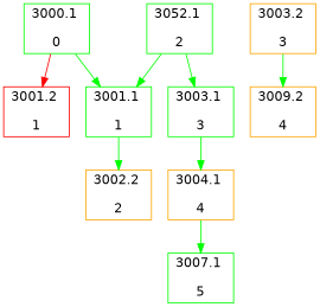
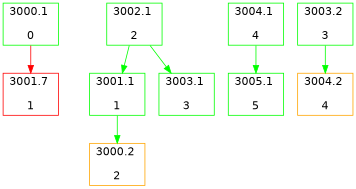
  digraph {
    rankdir=TB
    node [color=Green fontname=Helvetica shape=box]
    edge [color=Green]
    n1 [label="3000.1 \n\n0"]
    n2 [label="3001.1 \n\n1"]
-   n3 [color=Red label="3001.2 \n\n1"]
-   n4 [color=Orange label="3002.2 \n\n2"]
-   n5 [label="3052.1 \n\n2"]
+   n3 [color=Red label="3001.7 \n\n1"]
+   n4 [color=Orange label="3000.2 \n\n2"]
+   n5 [label="3002.1 \n\n2"]
    n6 [label="3003.1 \n\n3"]
-   n7 [color=Orange label="3004.1 \n\n4"]
-   n8 [color=Orange label="3003.2 \n\n3"]
-   n9 [color=Orange label="3009.2 \n\n4"]
-   n10 [label="3007.1 \n\n5"]
-   n1 -> n2
+   n7 [label="3004.1 \n\n4"]
+   n8 [label="3003.2 \n\n3"]
+   n9 [color=Orange label="3004.2 \n\n4"]
+   n10 [label="3005.1 \n\n5"]
    n1 -> n3 [color=Red]
    n2 -> n4
    n5 -> n2
    n5 -> n6
-   n6 -> n7
    n7 -> n10
    n8 -> n9
  }
